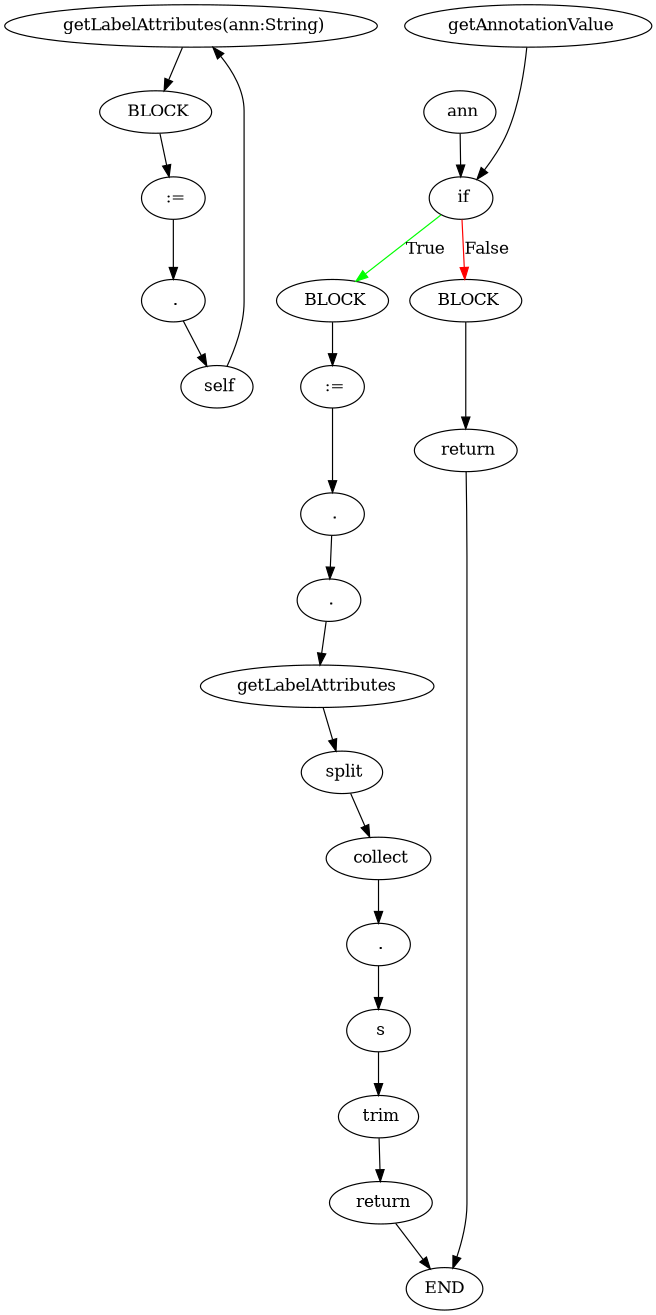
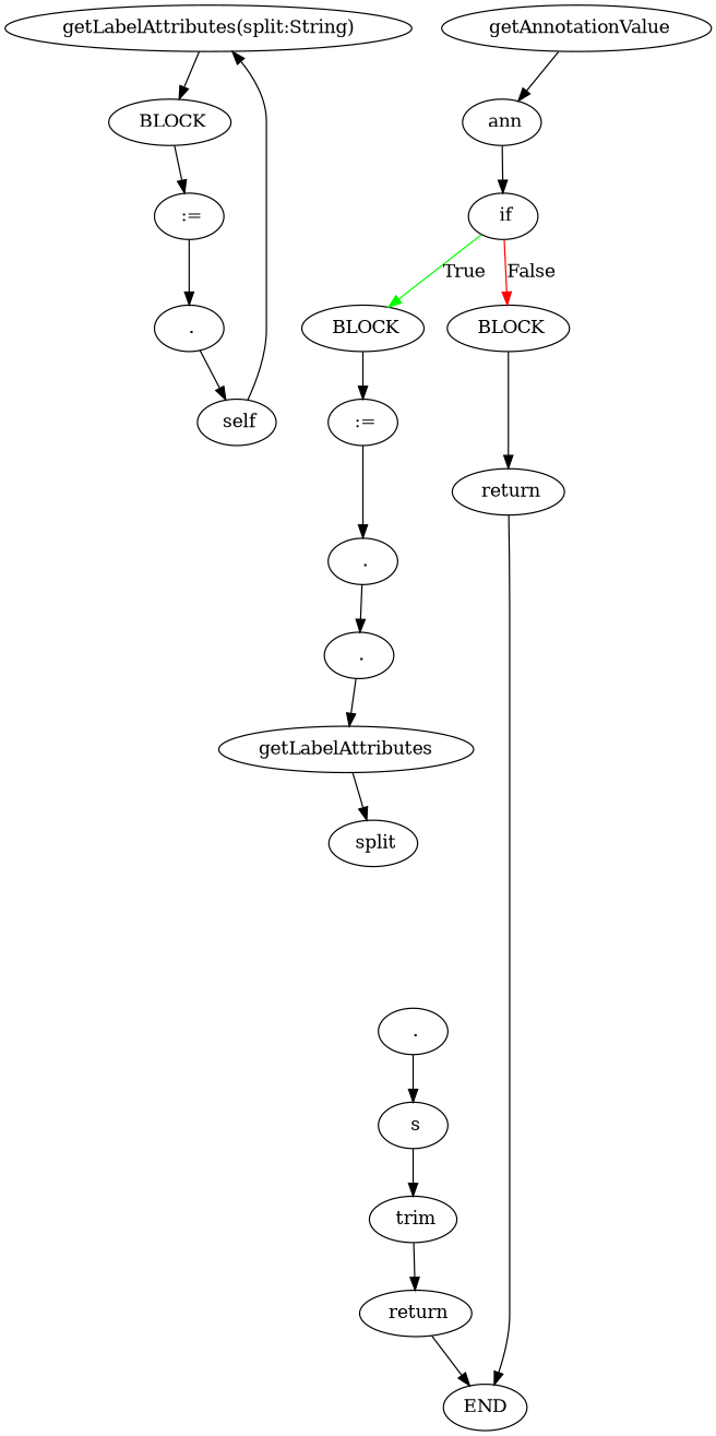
  digraph {
    edge [color=black]
-   n1 [label=" getLabelAttributes(ann:String)"]
+   n1 [label="getLabelAttributes(split:String)"]
    n2 [label=" BLOCK"]
    n3 [label=" :="]
    n4 [label=" ."]
    n5 [label=" self"]
    n6 [label=" getAnnotationValue"]
    n7 [label=" ann"]
    n8 [label=" if"]
    n9 [label=" BLOCK"]
    n10 [label=" BLOCK"]
    n11 [label=" :="]
    n12 [label=" return"]
    n13 [label=" ."]
    n14 [label=END]
    n15 [label=" ."]
    n16 [label=getLabelAttributes]
    n17 [label=" split"]
-   n18 [label=" collect"]
    n19 [label=" ."]
    n20 [label=" s"]
    n21 [label=" trim"]
    n22 [label=" return"]
    n1 -> n2
    n2 -> n3
    n3 -> n4
    n4 -> n5
    n5 -> n1
-   n6 -> n8
+   n6 -> n7
    n7 -> n8
    n8 -> n9 [color=green label=True]
    n8 -> n10 [color=red label=False]
    n9 -> n11
    n10 -> n12
    n11 -> n13
    n12 -> n14
    n13 -> n15
    n15 -> n16
    n16 -> n17
-   n17 -> n18
-   n18 -> n19
    n19 -> n20
    n20 -> n21
    n21 -> n22
    n22 -> n14
  }
